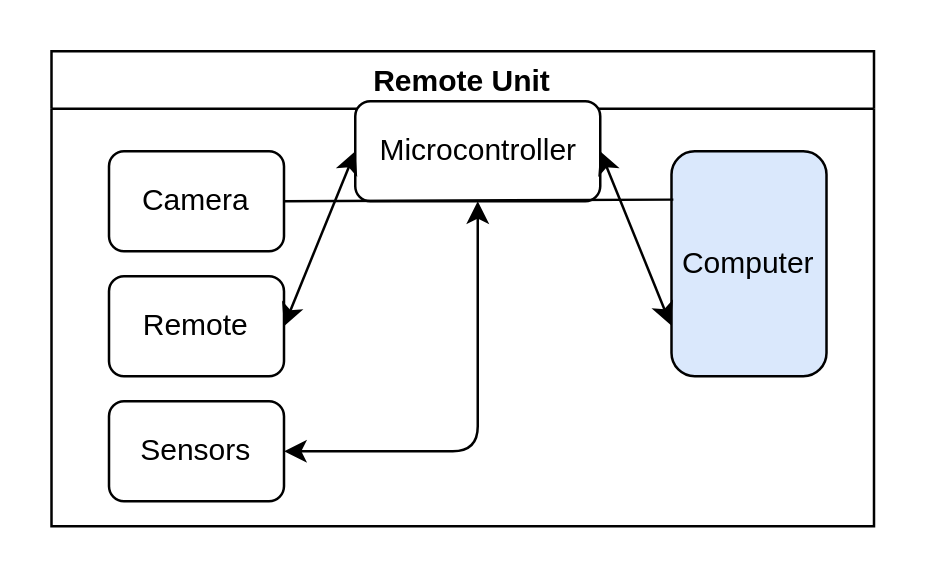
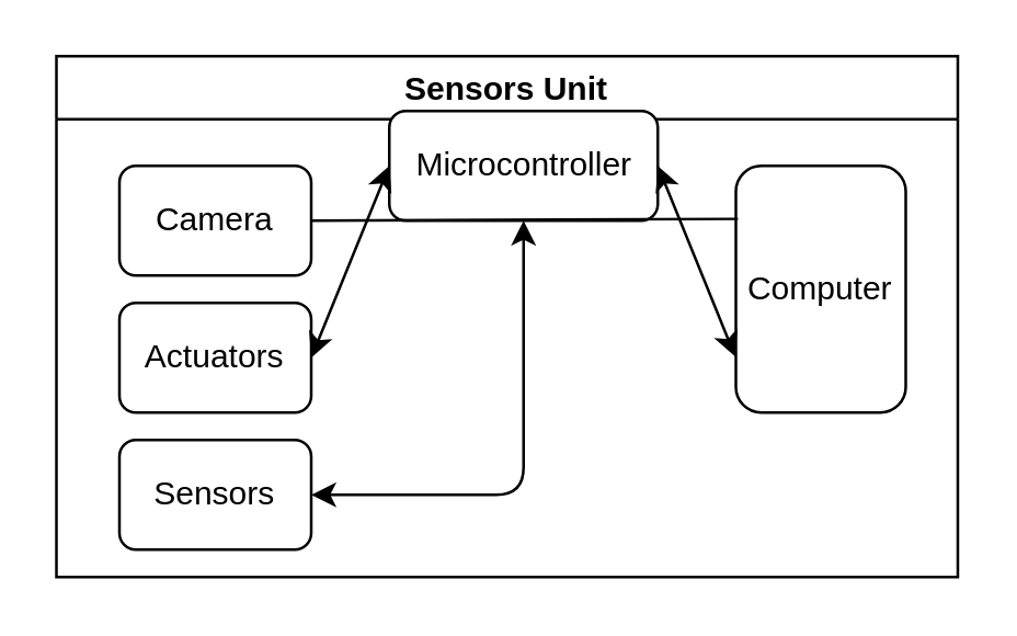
  <mxCell id="0" />
  <mxCell id="1" parent="0" />
- <mxCell id="2" value="Remote Unit" style="swimlane;" parent="1" vertex="1"><mxGeometry x="20" y="20" width="329" height="190" as="geometry" /></mxCell>
- <mxCell id="3" value="Computer" style="rounded=1;whiteSpace=wrap;html=1;fillColor=#dae8fc;" parent="2" vertex="1"><mxGeometry x="248" y="40" width="62" height="90" as="geometry" /></mxCell>
- <mxCell id="4" value="Remote" style="rounded=1;whiteSpace=wrap;html=1;" parent="2" vertex="1"><mxGeometry x="23" y="90" width="70" height="40" as="geometry" /></mxCell>
+ <mxCell id="2" value="Sensors Unit" style="swimlane;" parent="1" vertex="1"><mxGeometry x="20" y="20" width="329" height="190" as="geometry" /></mxCell>
+ <mxCell id="3" value="Computer" style="rounded=1;whiteSpace=wrap;html=1;" parent="2" vertex="1"><mxGeometry x="248" y="40" width="62" height="90" as="geometry" /></mxCell>
+ <mxCell id="4" value="Actuators" style="rounded=1;whiteSpace=wrap;html=1;" parent="2" vertex="1"><mxGeometry x="23" y="90" width="70" height="40" as="geometry" /></mxCell>
  <mxCell id="5" value="Camera" style="rounded=1;whiteSpace=wrap;html=1;" parent="2" vertex="1"><mxGeometry x="23" y="40" width="70" height="40" as="geometry" /></mxCell>
  <mxCell id="6" value="Microcontroller" style="rounded=1;whiteSpace=wrap;html=1;" parent="2" vertex="1"><mxGeometry x="121.5" y="20" width="98" height="40" as="geometry" /></mxCell>
  <mxCell id="7" value="" style="endArrow=none;html=1;exitX=1;exitY=0.5;exitDx=0;exitDy=0;entryX=0.012;entryY=0.215;entryDx=0;entryDy=0;entryPerimeter=0;" parent="2" source="5" target="3" edge="1"><mxGeometry width="50" height="50" relative="1" as="geometry"><mxPoint x="93.5" y="58" as="sourcePoint" /><mxPoint x="246.5" y="58" as="targetPoint" /></mxGeometry></mxCell>
  <mxCell id="8" value="Sensors" style="rounded=1;whiteSpace=wrap;html=1;" parent="2" vertex="1"><mxGeometry x="23" y="140" width="70" height="40" as="geometry" /></mxCell>
  <mxCell id="9" value="" style="endArrow=classic;startArrow=classic;html=1;entryX=0;entryY=0.5;entryDx=0;entryDy=0;exitX=1;exitY=0.5;exitDx=0;exitDy=0;" parent="2" source="4" target="6" edge="1"><mxGeometry width="50" height="50" relative="1" as="geometry"><mxPoint x="11.5" y="270" as="sourcePoint" /><mxPoint x="61.5" y="220" as="targetPoint" /></mxGeometry></mxCell>
  <mxCell id="10" value="" style="endArrow=classic;startArrow=classic;html=1;entryX=0.5;entryY=1;entryDx=0;entryDy=0;exitX=1;exitY=0.5;exitDx=0;exitDy=0;" parent="2" source="8" target="6" edge="1"><mxGeometry width="50" height="50" relative="1" as="geometry"><mxPoint x="101.5" y="210" as="sourcePoint" /><mxPoint x="151.5" y="160" as="targetPoint" /><Array as="points"><mxPoint x="170.5" y="160" /></Array></mxGeometry></mxCell>
  <mxCell id="11" value="" style="endArrow=classic;startArrow=classic;html=1;exitX=1;exitY=0.5;exitDx=0;exitDy=0;entryX=-0.004;entryY=0.773;entryDx=0;entryDy=0;entryPerimeter=0;" parent="2" source="6" target="3" edge="1"><mxGeometry width="50" height="50" relative="1" as="geometry"><mxPoint x="221.5" y="150" as="sourcePoint" /><mxPoint x="271.5" y="100" as="targetPoint" /></mxGeometry></mxCell>
